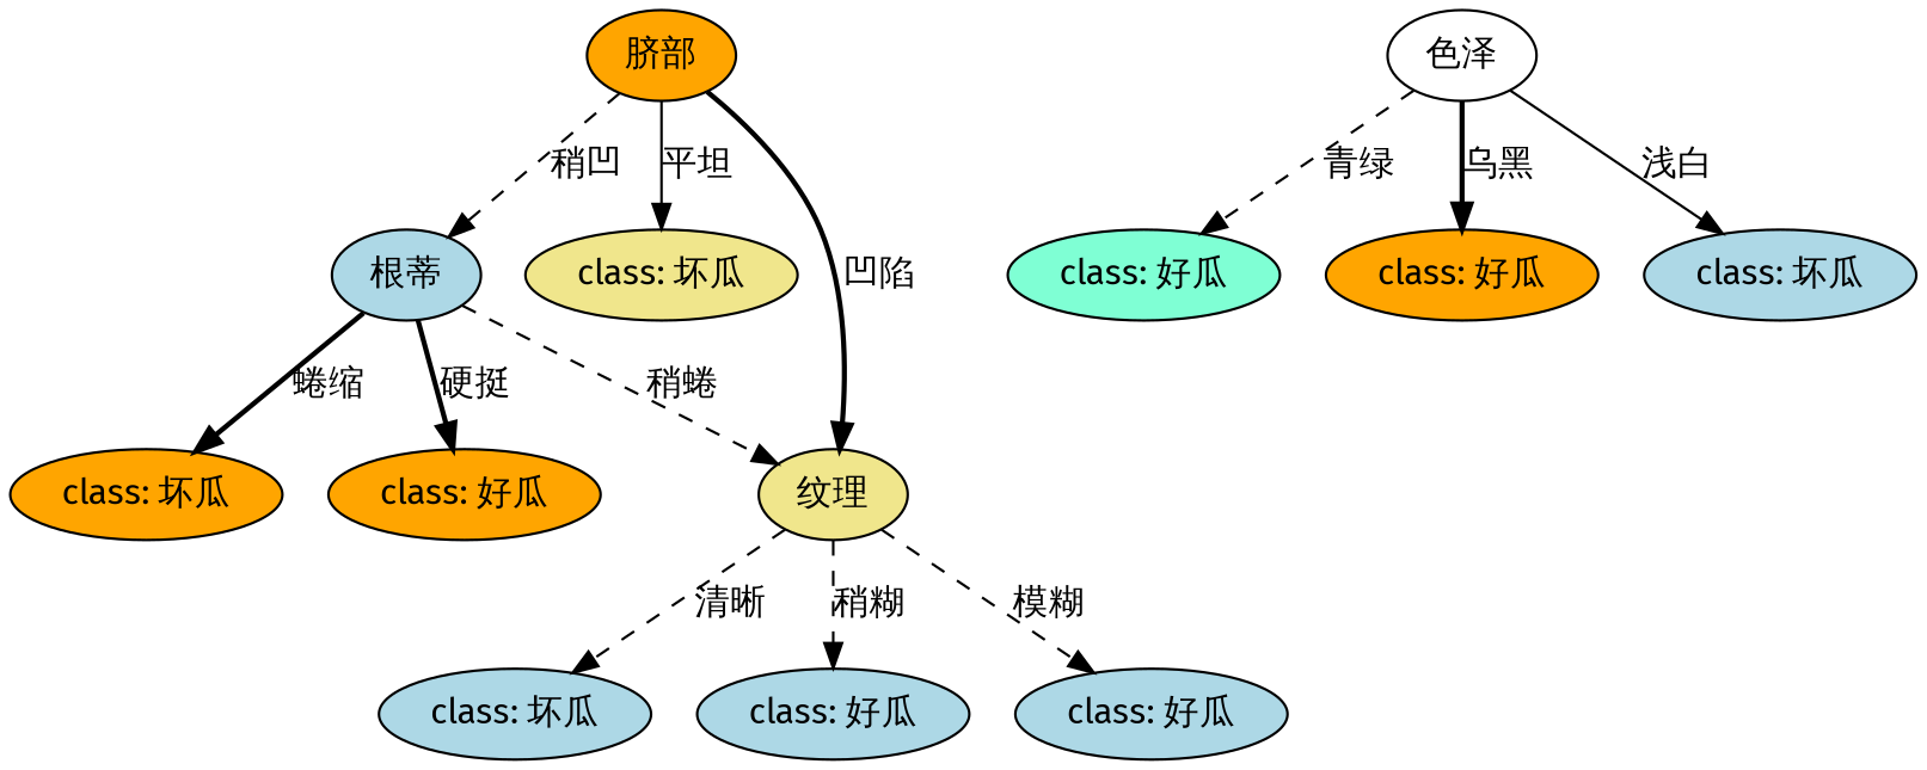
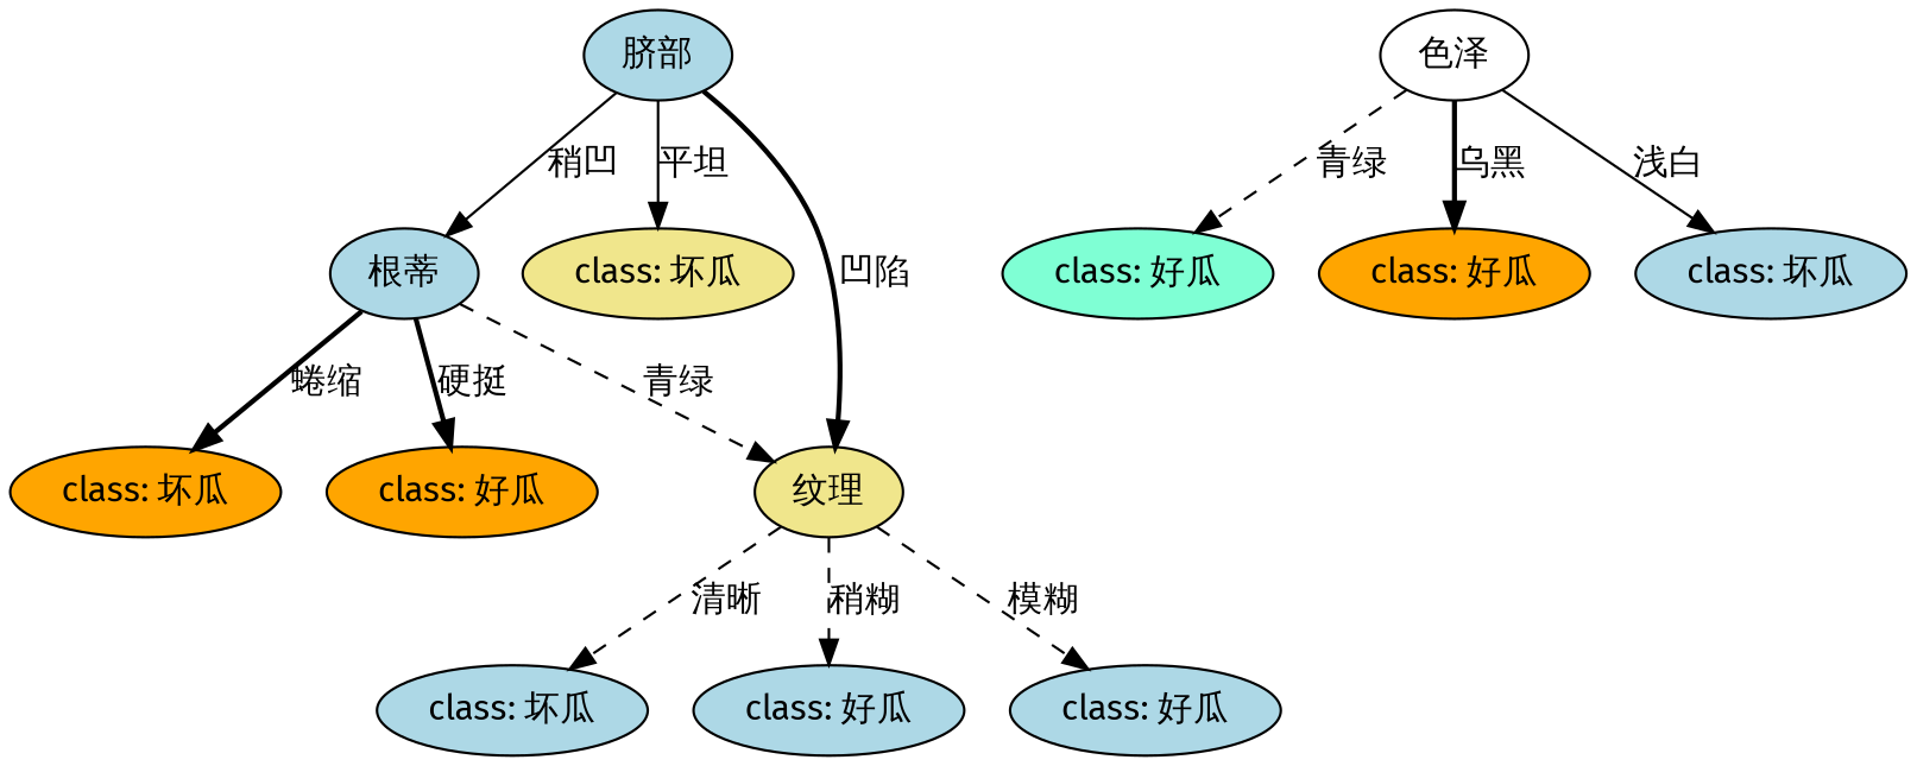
  digraph {
    fontname="Fira Sans"
    node [fillcolor=lightblue fontname="Fira Sans" style=filled]
    edge [fontname="Fira Sans" style=dashed]
-   n1 [fillcolor=orange label="脐部"]
+   n1 [label="脐部"]
    n2 [label="根蒂"]
    n3 [fillcolor=khaki label="class: 坏瓜"]
    n4 [fillcolor=khaki label="纹理"]
    n5 [fillcolor=white label="色泽"]
    n6 [fillcolor=aquamarine label="class: 好瓜"]
    n7 [fillcolor=orange label="class: 好瓜"]
    n8 [label="class: 坏瓜"]
    n9 [fillcolor=orange label="class: 坏瓜"]
    n10 [fillcolor=orange label="class: 好瓜"]
    n11 [label="class: 坏瓜"]
    n12 [label="class: 好瓜"]
    n13 [label="class: 好瓜"]
-   n1 -> n2 [label="稍凹"]
+   n1 -> n2 [label="稍凹" style=solid]
    n1 -> n3 [label="平坦" style=solid]
    n1 -> n4 [label="凹陷" style=bold]
-   n2 -> n4 [label="稍蜷"]
+   n2 -> n4 [label="青绿"]
    n2 -> n9 [label="蜷缩" style=bold]
    n2 -> n10 [label="硬挺" style=bold]
    n4 -> n11 [label="清晰"]
    n4 -> n12 [label="稍糊"]
    n4 -> n13 [label="模糊"]
    n5 -> n6 [label="青绿"]
    n5 -> n7 [label="乌黑" style=bold]
    n5 -> n8 [label="浅白" style=solid]
  }
